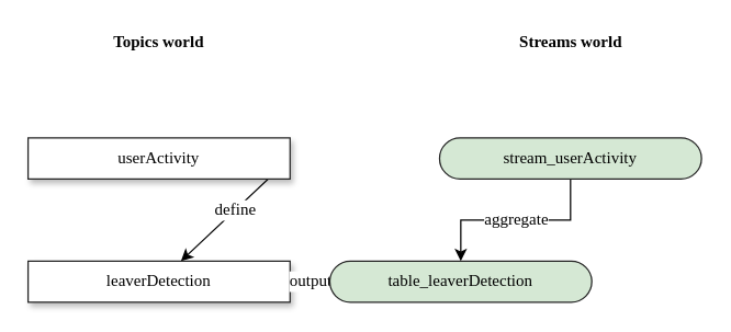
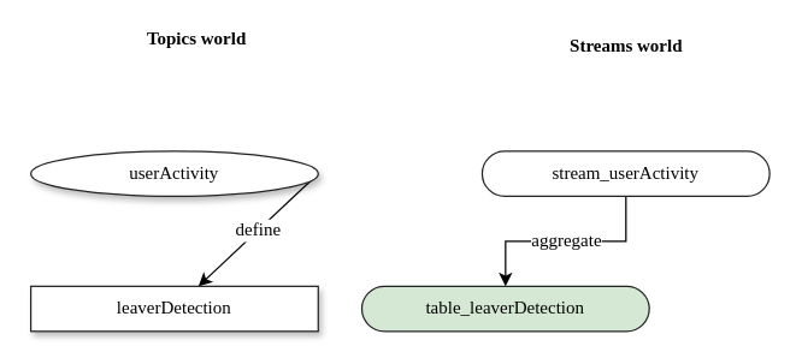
  <mxCell id="0" />
  <mxCell id="1" parent="0" />
  <mxCell id="2" value="leaverDetection" style="rounded=1;whiteSpace=wrap;html=1;fillColor=#FFFFFF;fontFamily=Verdana;strokeColor=#242424;comic=0;shadow=1;arcSize=0;" vertex="1" parent="1"><mxGeometry x="20" y="190" width="191" height="30" as="geometry" /></mxCell>
  <mxCell id="3" value="aggregate" style="edgeStyle=orthogonalEdgeStyle;rounded=0;orthogonalLoop=1;jettySize=auto;html=1;fontFamily=Verdana;fontSize=12;" edge="1" parent="1" source="4" target="8"><mxGeometry relative="1" as="geometry" /></mxCell>
- <mxCell id="4" value="stream_userActivity" style="rounded=1;whiteSpace=wrap;html=1;fillColor=#D5E8D4;fontFamily=Verdana;strokeColor=#242424;comic=0;shadow=0;arcSize=50;" vertex="1" parent="1"><mxGeometry x="320" y="100" width="191" height="30" as="geometry" /></mxCell>
+ <mxCell id="4" value="stream_userActivity" style="rounded=1;whiteSpace=wrap;html=1;fillColor=#ffffff;fontFamily=Verdana;strokeColor=#242424;comic=0;shadow=0;arcSize=50;" vertex="1" parent="1"><mxGeometry x="320" y="100" width="191" height="30" as="geometry" /></mxCell>
  <mxCell id="5" value="define" style="endArrow=classic;html=1;fontFamily=Verdana;fontSize=12;exitX=1;exitY=0.5;exitDx=0;exitDy=0;" edge="1" parent="1" source="6" target="2"><mxGeometry width="50" height="50" relative="1" as="geometry"><mxPoint x="220" y="280" as="sourcePoint" /><mxPoint x="310" y="160" as="targetPoint" /></mxGeometry></mxCell>
- <mxCell id="6" value="userActivity" style="rounded=1;whiteSpace=wrap;html=1;fillColor=#FFFFFF;fontFamily=Verdana;strokeColor=#242424;comic=0;shadow=1;arcSize=0;" vertex="1" parent="1"><mxGeometry x="20" y="100" width="191" height="30" as="geometry" /></mxCell>
- <mxCell id="7" value="output" style="edgeStyle=orthogonalEdgeStyle;rounded=0;orthogonalLoop=1;jettySize=auto;html=1;entryX=1;entryY=0.5;entryDx=0;entryDy=0;fontFamily=Verdana;fontSize=12;" edge="1" parent="1" source="8" target="2"><mxGeometry relative="1" as="geometry" /></mxCell>
+ <mxCell id="6" value="userActivity" style="ellipse;whiteSpace=wrap;html=1;fillColor=#FFFFFF;fontFamily=Verdana;strokeColor=#242424;comic=0;shadow=1;arcSize=0;" vertex="1" parent="1"><mxGeometry x="20" y="100" width="191" height="30" as="geometry" /></mxCell>
  <mxCell id="8" value="table_leaverDetection" style="rounded=1;whiteSpace=wrap;html=1;fillColor=#D5E8D4;fontFamily=Verdana;strokeColor=#242424;comic=0;shadow=0;arcSize=50;" vertex="1" parent="1"><mxGeometry x="240" y="190" width="191" height="30" as="geometry" /></mxCell>
- <mxCell id="9" value="Topics world" style="text;html=1;strokeColor=none;fillColor=none;align=center;verticalAlign=middle;whiteSpace=wrap;rounded=0;shadow=0;comic=0;fontFamily=Verdana;fontSize=12;fontStyle=1" vertex="1" parent="1"><mxGeometry x="68.25" y="20" width="94.5" height="20" as="geometry" /></mxCell>
+ <mxCell id="9" value="Topics world" style="text;html=1;strokeColor=none;fillColor=none;align=center;verticalAlign=middle;whiteSpace=wrap;rounded=0;shadow=0;comic=0;fontFamily=Verdana;fontSize=12;fontStyle=1" vertex="1" parent="1"><mxGeometry x="83.25" y="15" width="94.5" height="20" as="geometry" /></mxCell>
  <mxCell id="10" value="Streams world" style="text;html=1;strokeColor=none;fillColor=none;align=center;verticalAlign=middle;whiteSpace=wrap;rounded=0;shadow=0;comic=0;fontFamily=Verdana;fontSize=12;fontStyle=1" vertex="1" parent="1"><mxGeometry x="364.63" y="20" width="101.75" height="20" as="geometry" /></mxCell>
